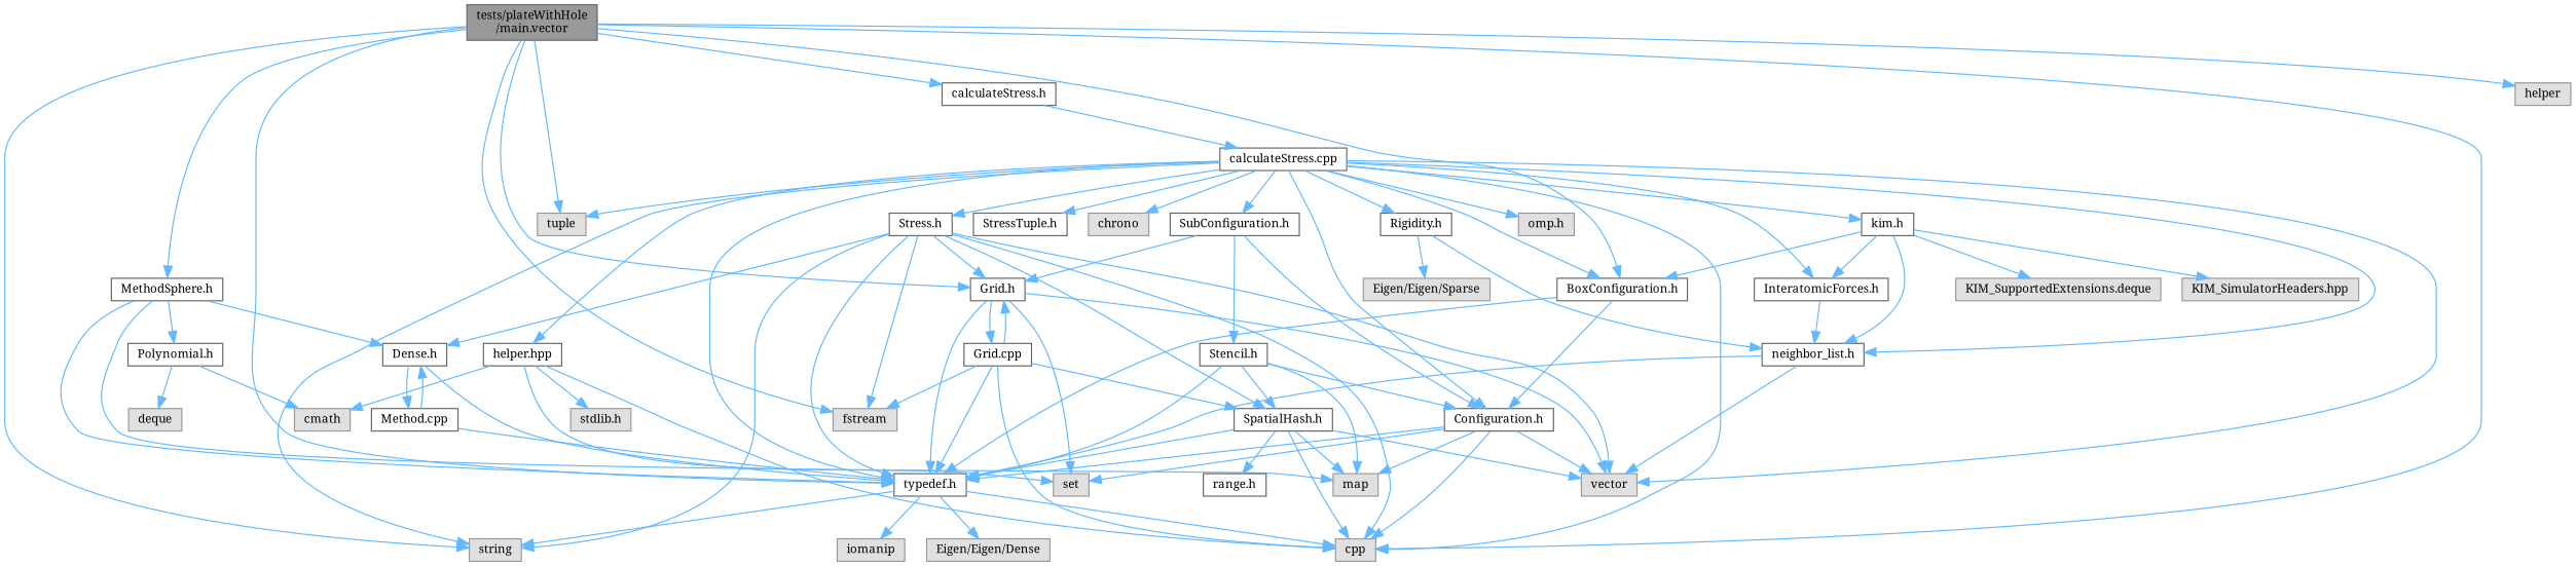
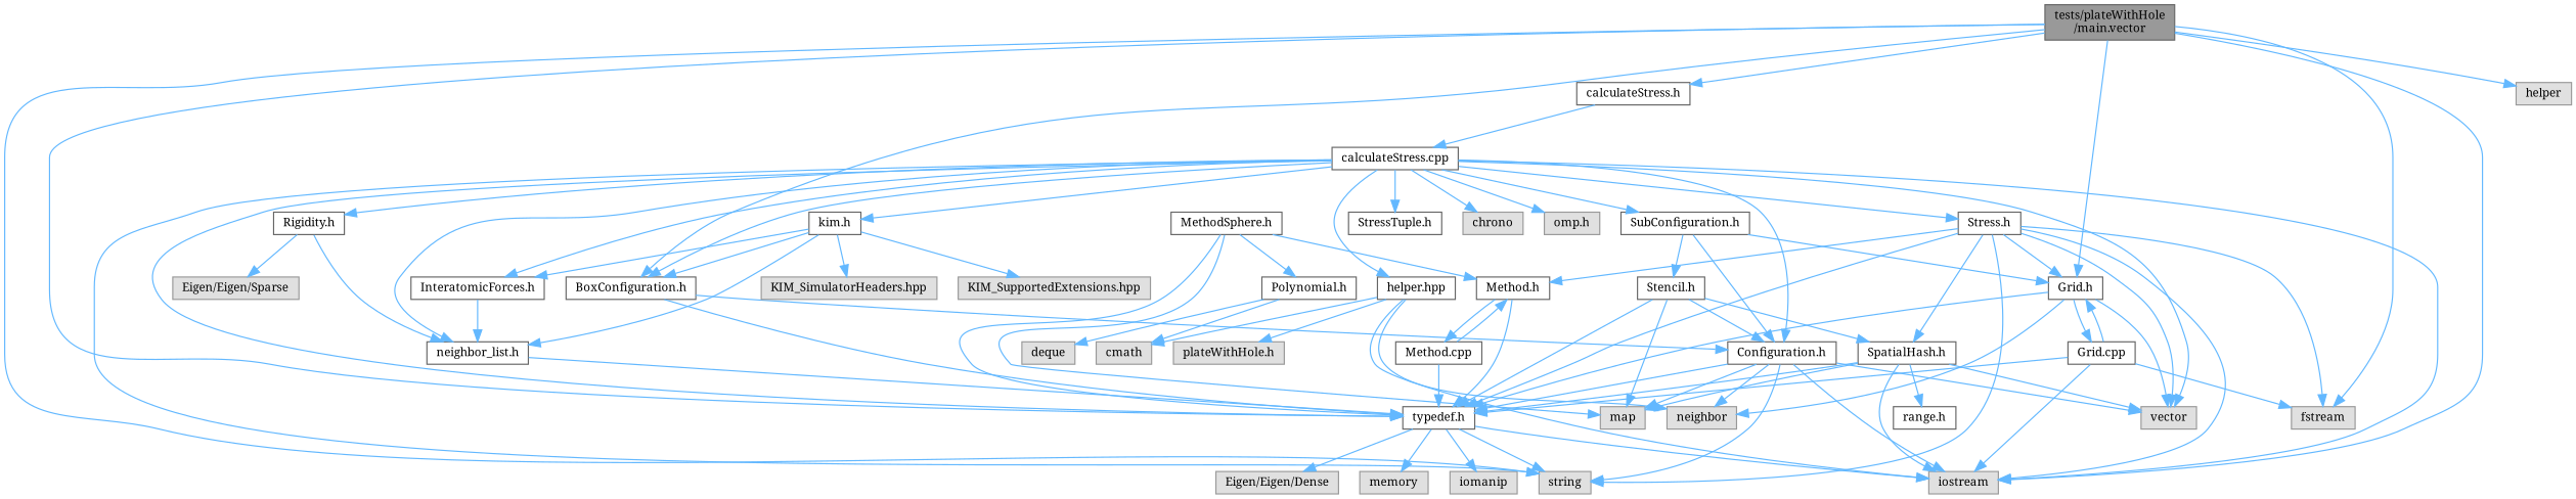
  digraph {
    fontname="Noto Serif"
    node [color=grey40 fillcolor=white fontname="Noto Serif" fontsize=10 shape=box style=filled]
    edge [color=steelblue1 fontname="Noto Serif" fontsize=10 labelfontname=Helvetica labelfontsize=10 style=solid]
    n1 [color=gray40 fillcolor=grey60 fontcolor=black height=0.2 label="tests/plateWithHole\l/main.vector" width=0.4]
    n2 [height=0.2 label="MethodSphere.h" width=0.4]
    n3 [height=0.2 label="typedef.h" width=0.4]
    n4 [color=grey60 fillcolor="#E0E0E0" height=0.2 label=string width=0.4]
-   n5 [color=grey60 fillcolor="#E0E0E0" height=0.2 label=cpp width=0.4]
-   n6 [color=grey60 fillcolor="#E0E0E0" height=0.2 label=tuple width=0.4]
+   n5 [color=grey60 fillcolor="#E0E0E0" height=0.2 label=iostream width=0.4]
    n7 [color=grey60 fillcolor="#E0E0E0" height=0.2 label=fstream width=0.4]
    n8 [height=0.2 label="BoxConfiguration.h" width=0.4]
    n9 [height=0.2 label="calculateStress.h" width=0.4]
    n10 [height=0.2 label="Grid.h" width=0.4]
    n11 [color=grey60 fillcolor="#E0E0E0" height=0.2 label=helper width=0.4]
-   n12 [height=0.2 label="Dense.h" width=0.4]
+   n12 [height=0.2 label="Method.h" width=0.4]
    n13 [height=0.2 label="Polynomial.h" width=0.4]
    n14 [color=grey60 fillcolor="#E0E0E0" height=0.2 label=map width=0.4]
    n15 [color=grey60 fillcolor="#E0E0E0" height=0.2 label=iomanip width=0.4]
    n16 [color=grey60 fillcolor="#E0E0E0" height=0.2 label="Eigen/Eigen/Dense" width=0.4]
+   n17 [color=grey60 fillcolor="#E0E0E0" height=0.2 label=memory width=0.4]
    n18 [height=0.2 label="Configuration.h" width=0.4]
    n19 [height=0.2 label="calculateStress.cpp" width=0.4]
    n20 [color=grey60 fillcolor="#E0E0E0" height=0.2 label=vector width=0.4]
-   n21 [color=grey60 fillcolor="#E0E0E0" height=0.2 label=set width=0.4]
+   n21 [color=grey60 fillcolor="#E0E0E0" height=0.2 label=neighbor width=0.4]
    n22 [height=0.2 label="Grid.cpp" width=0.4]
    n23 [height=0.2 label="Method.cpp" width=0.4]
    n24 [color=grey60 fillcolor="#E0E0E0" height=0.2 label=deque width=0.4]
    n25 [color=grey60 fillcolor="#E0E0E0" height=0.2 label=cmath width=0.4]
    n26 [height=0.2 label="neighbor_list.h" width=0.4]
    n27 [height=0.2 label="InteratomicForces.h" width=0.4]
    n28 [height=0.2 label="kim.h" width=0.4]
    n29 [height=0.2 label="SubConfiguration.h" width=0.4]
    n30 [height=0.2 label="Stress.h" width=0.4]
    n31 [height=0.2 label="StressTuple.h" width=0.4]
    n32 [height=0.2 label="helper.hpp" width=0.4]
    n33 [height=0.2 label="Rigidity.h" width=0.4]
    n34 [color=grey60 fillcolor="#E0E0E0" height=0.2 label=chrono width=0.4]
    n35 [color=grey60 fillcolor="#E0E0E0" height=0.2 label="omp.h" width=0.4]
    n36 [color=grey60 fillcolor="#E0E0E0" height=0.2 label="KIM_SimulatorHeaders.hpp" width=0.4]
-   n37 [color=grey60 fillcolor="#E0E0E0" height=0.2 label="KIM_SupportedExtensions.deque" width=0.4]
+   n37 [color=grey60 fillcolor="#E0E0E0" height=0.2 label="KIM_SupportedExtensions.hpp" width=0.4]
    n38 [height=0.2 label="Stencil.h" width=0.4]
    n39 [height=0.2 label="SpatialHash.h" width=0.4]
-   n40 [color=grey60 fillcolor="#E0E0E0" height=0.2 label="stdlib.h" width=0.4]
+   n40 [color=grey60 fillcolor="#E0E0E0" height=0.2 label="plateWithHole.h" width=0.4]
    n41 [color=grey60 fillcolor="#E0E0E0" height=0.2 label="Eigen/Eigen/Sparse" width=0.4]
    n42 [height=0.2 label="range.h" width=0.4]
-   n1 -> n2
    n1 -> n3
    n1 -> n4
    n1 -> n5
-   n1 -> n6
    n1 -> n7
    n1 -> n8
    n1 -> n9
    n1 -> n10
    n1 -> n11
    n2 -> n3
    n2 -> n12
    n2 -> n13
    n2 -> n14
    n3 -> n4
    n3 -> n5
    n3 -> n15
    n3 -> n16
+   n3 -> n17
    n8 -> n3
    n8 -> n18
    n9 -> n19
    n10 -> n3
    n10 -> n20
    n10 -> n21
    n10 -> n22
    n12 -> n3
    n12 -> n23
    n13 -> n24
    n13 -> n25
    n18 -> n3
+   n18 -> n4
    n18 -> n5
    n18 -> n14
    n18 -> n20
    n18 -> n21
    n19 -> n3
    n19 -> n4
    n19 -> n5
-   n19 -> n6
    n19 -> n8
    n19 -> n18
    n19 -> n20
    n19 -> n26
    n19 -> n27
    n19 -> n28
    n19 -> n29
    n19 -> n30
    n19 -> n31
    n19 -> n32
    n19 -> n33
    n19 -> n34
    n19 -> n35
    n22 -> n3
    n22 -> n5
    n22 -> n7
    n22 -> n10
-   n22 -> n39
    n23 -> n3
    n23 -> n12
    n26 -> n3
-   n26 -> n20
    n27 -> n26
    n28 -> n8
    n28 -> n26
    n28 -> n27
    n28 -> n36
    n28 -> n37
    n29 -> n10
    n29 -> n18
    n29 -> n38
    n30 -> n3
    n30 -> n4
    n30 -> n5
    n30 -> n7
    n30 -> n10
    n30 -> n12
    n30 -> n20
    n30 -> n39
    n32 -> n5
    n32 -> n21
    n32 -> n25
    n32 -> n40
    n33 -> n26
    n33 -> n41
    n38 -> n3
    n38 -> n14
    n38 -> n18
    n38 -> n39
    n39 -> n3
    n39 -> n5
    n39 -> n14
    n39 -> n20
    n39 -> n42
  }
